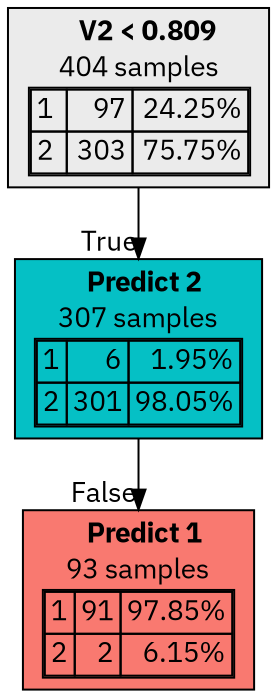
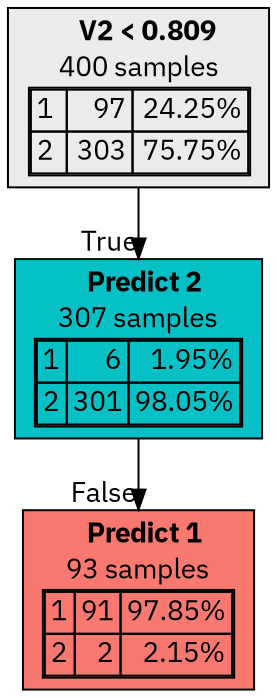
  digraph {
    fontname="IBM Plex Sans"
    node [fontname="IBM Plex Sans" shape=box style=filled color=black]
    edge [fontname="IBM Plex Sans" labeldistance=2.5]
-   n1 [fillcolor="#EBEBEB" label=<  <TABLE BORDER="0" CELLPADDING="0">       <TR>     <TD>       <B> V2 &lt; 0.809</B>     </TD>   </TR>      <TR>       <TD>404 samples</TD>     </TR>     <TR>   <TD>     <TABLE CELLSPACING="0">         <TR >     <TD ALIGN="LEFT">1</TD>     <TD ALIGN="RIGHT">97</TD>     <TD ALIGN="RIGHT">24.25%</TD>   </TR>   <TR class="highlighted">     <TD ALIGN="LEFT">2</TD>     <TD ALIGN="RIGHT">303</TD>     <TD ALIGN="RIGHT">75.75%</TD>   </TR>      </TABLE>   </TD> </TR>    </TABLE> > color=""]
+   n1 [fillcolor="#EBEBEB" label=<  <TABLE BORDER="0" CELLPADDING="0">       <TR>     <TD>       <B> V2 &lt; 0.809</B>     </TD>   </TR>      <TR>       <TD>400 samples</TD>     </TR>     <TR>   <TD>     <TABLE CELLSPACING="0">         <TR >     <TD ALIGN="LEFT">1</TD>     <TD ALIGN="RIGHT">97</TD>     <TD ALIGN="RIGHT">24.25%</TD>   </TR>   <TR class="highlighted">     <TD ALIGN="LEFT">2</TD>     <TD ALIGN="RIGHT">303</TD>     <TD ALIGN="RIGHT">75.75%</TD>   </TR>      </TABLE>   </TD> </TR>    </TABLE> > color=""]
    n2 [fillcolor="#00BFC4fa" label=<  <TABLE BORDER="0" CELLPADDING="0">       <TR>     <TD>       <B>Predict 2</B>     </TD>   </TR>      <TR>       <TD>307 samples</TD>     </TR>     <TR>   <TD>     <TABLE CELLSPACING="0">         <TR >     <TD ALIGN="LEFT">1</TD>     <TD ALIGN="RIGHT">6</TD>     <TD ALIGN="RIGHT">1.95%</TD>   </TR>   <TR class="highlighted">     <TD ALIGN="LEFT">2</TD>     <TD ALIGN="RIGHT">301</TD>     <TD ALIGN="RIGHT">98.05%</TD>   </TR>      </TABLE>   </TD> </TR>    </TABLE> >]
-   n3 [fillcolor="#F8766Dfa" label=<  <TABLE BORDER="0" CELLPADDING="0">       <TR>     <TD>       <B>Predict 1</B>     </TD>   </TR>      <TR>       <TD>93 samples</TD>     </TR>     <TR>   <TD>     <TABLE CELLSPACING="0">         <TR class="highlighted">     <TD ALIGN="LEFT">1</TD>     <TD ALIGN="RIGHT">91</TD>     <TD ALIGN="RIGHT">97.85%</TD>   </TR>   <TR >     <TD ALIGN="LEFT">2</TD>     <TD ALIGN="RIGHT">2</TD>     <TD ALIGN="RIGHT">6.15%</TD>   </TR>      </TABLE>   </TD> </TR>    </TABLE> >]
+   n3 [fillcolor="#F8766Dfa" label=<  <TABLE BORDER="0" CELLPADDING="0">       <TR>     <TD>       <B>Predict 1</B>     </TD>   </TR>      <TR>       <TD>93 samples</TD>     </TR>     <TR>   <TD>     <TABLE CELLSPACING="0">         <TR class="highlighted">     <TD ALIGN="LEFT">1</TD>     <TD ALIGN="RIGHT">91</TD>     <TD ALIGN="RIGHT">97.85%</TD>   </TR>   <TR >     <TD ALIGN="LEFT">2</TD>     <TD ALIGN="RIGHT">2</TD>     <TD ALIGN="RIGHT">2.15%</TD>   </TR>      </TABLE>   </TD> </TR>    </TABLE> >]
    n1 -> n2 [headlabel=True labelangle=45]
    n2 -> n3 [headlabel=False labelangle=-45]
  }
